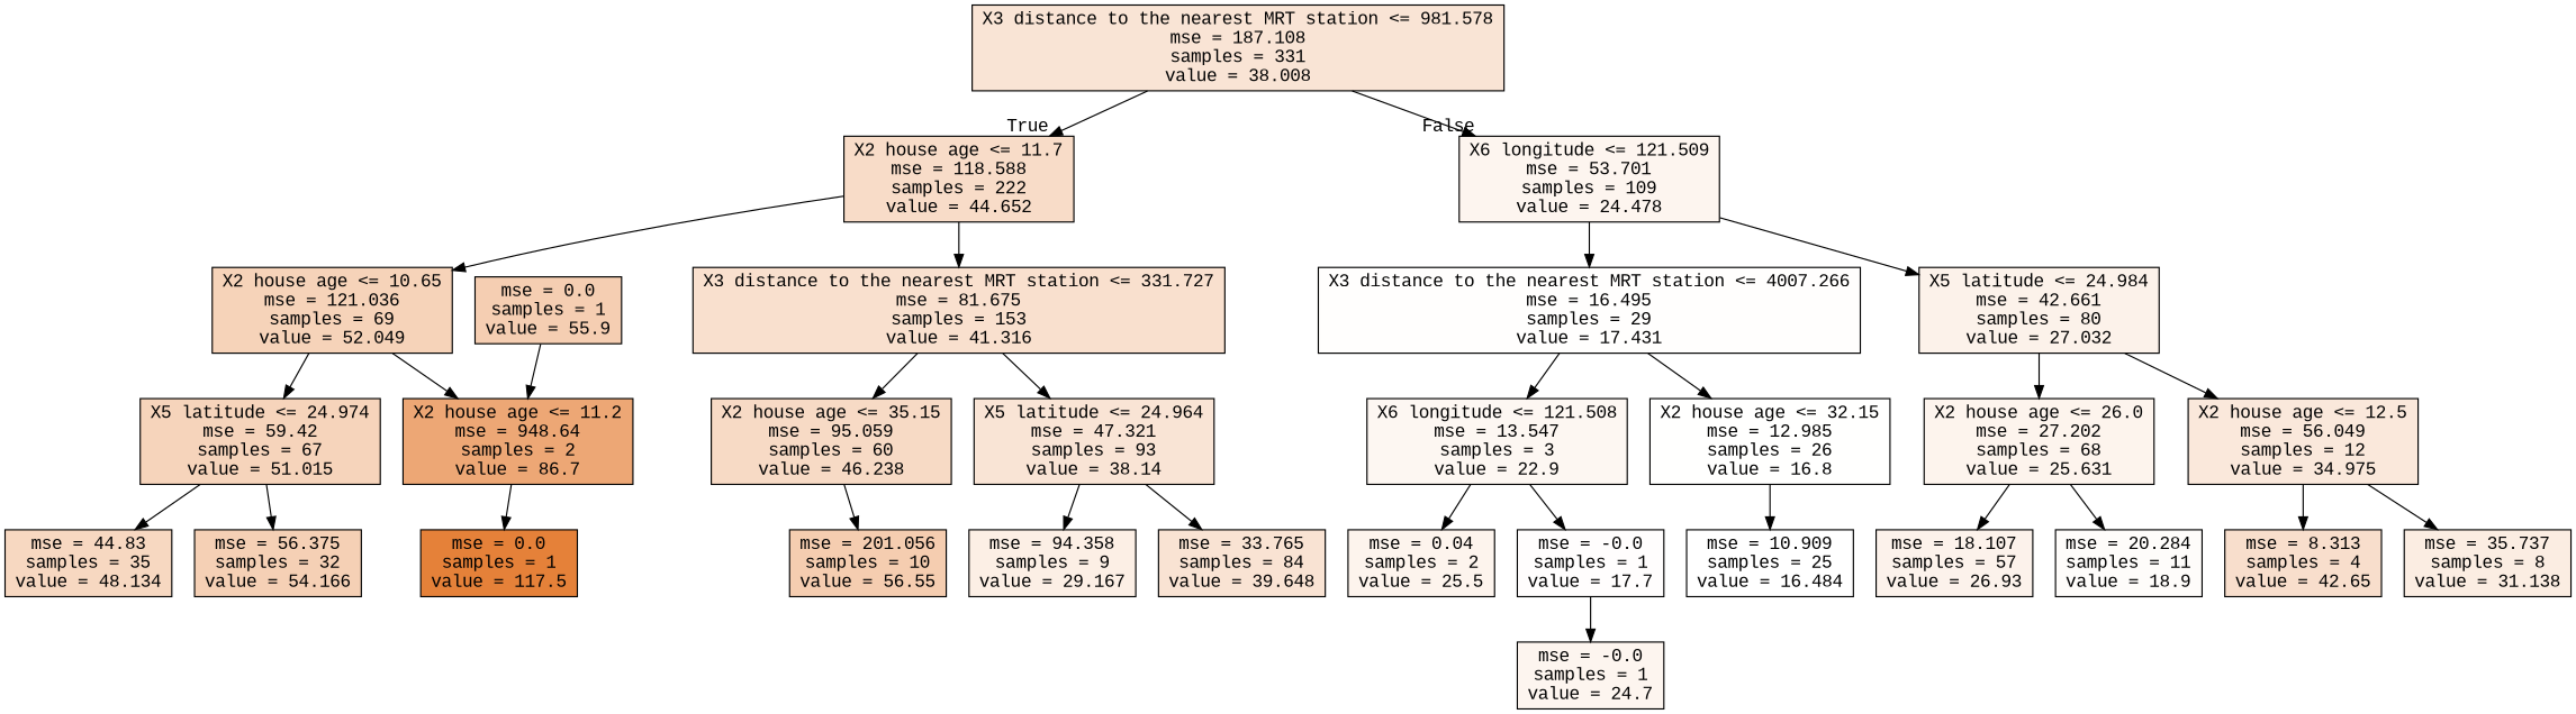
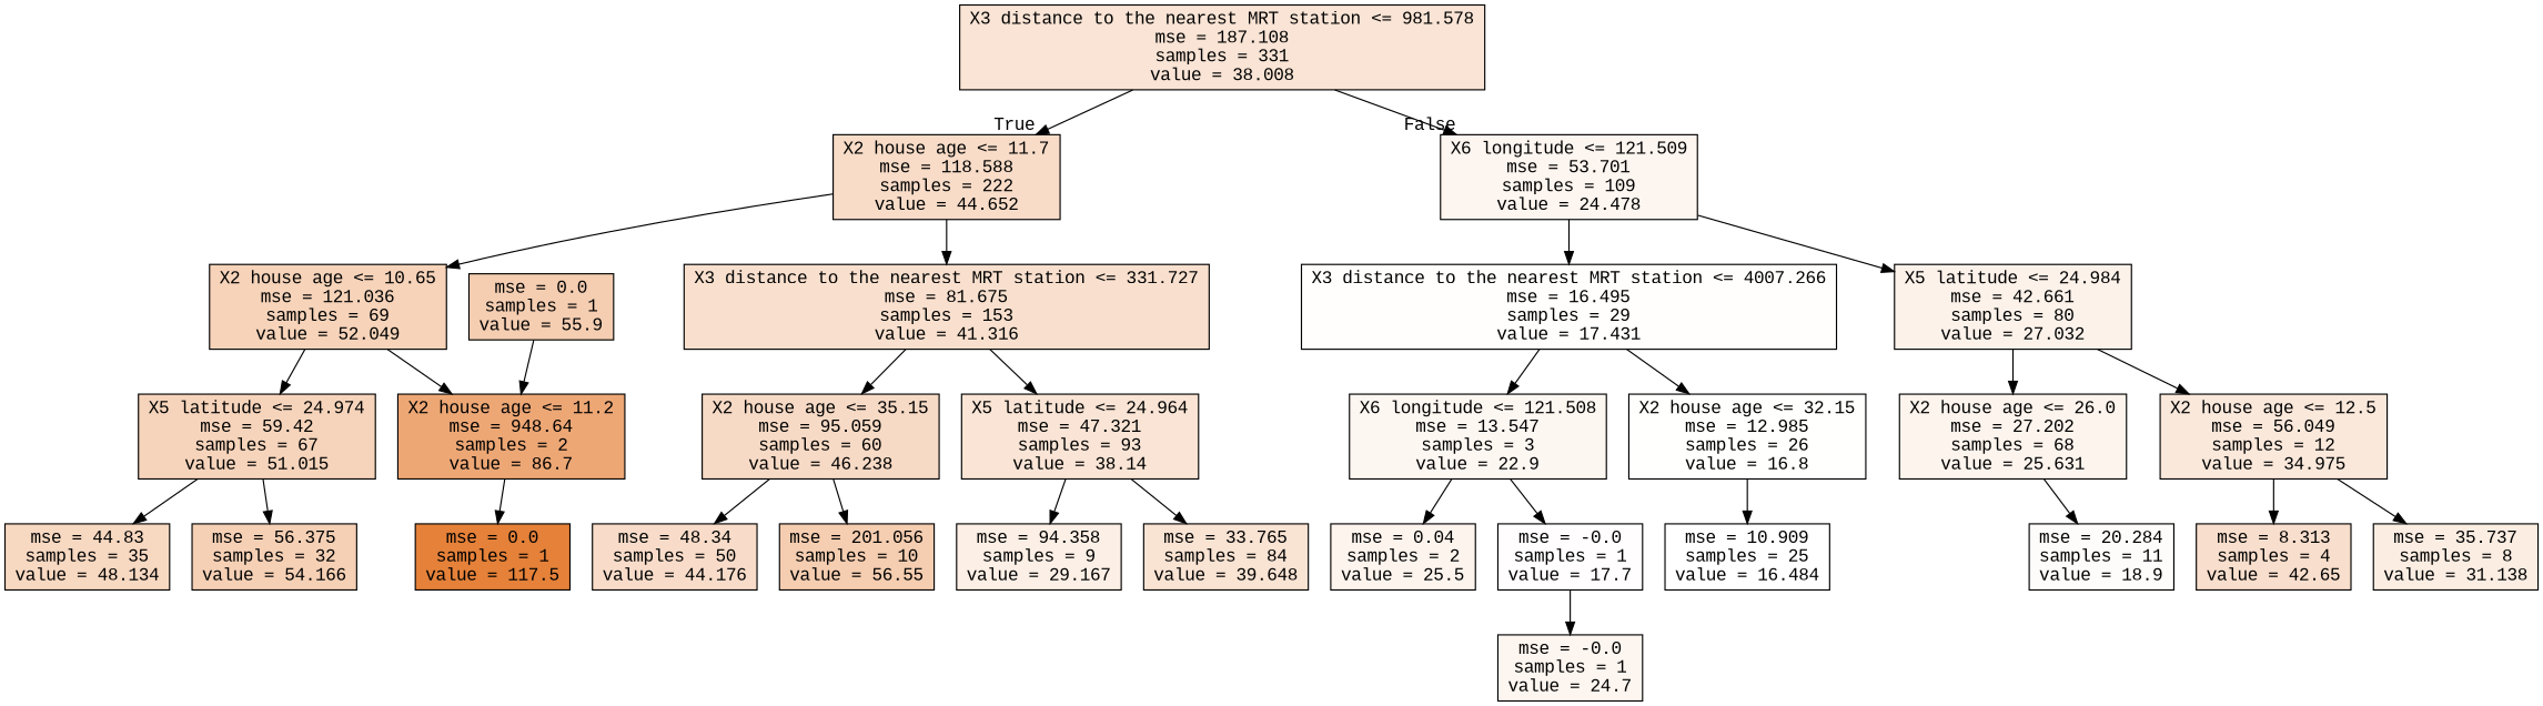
  digraph {
    fontname="Liberation Mono"
    node [color=black fillcolor="#f9e4d5" fontname="Liberation Mono" shape=box style=filled]
    edge [fontname="Liberation Mono"]
    n1 [label="X3 distance to the nearest MRT station <= 981.578\nmse = 187.108\nsamples = 331\nvalue = 38.008"]
    n2 [fillcolor="#f8dcc8" label="X2 house age <= 11.7\nmse = 118.588\nsamples = 222\nvalue = 44.652"]
    n3 [fillcolor="#fdf5ef" label="X6 longitude <= 121.509\nmse = 53.701\nsamples = 109\nvalue = 24.478"]
    n4 [fillcolor="#f6d3b9" label="X2 house age <= 10.65\nmse = 121.036\nsamples = 69\nvalue = 52.049"]
    n5 [fillcolor="#f9e0ce" label="X3 distance to the nearest MRT station <= 331.727\nmse = 81.675\nsamples = 153\nvalue = 41.316"]
    n6 [fillcolor="#fffefd" label="X3 distance to the nearest MRT station <= 4007.266\nmse = 16.495\nsamples = 29\nvalue = 17.431"]
    n7 [fillcolor="#fcf2ea" label="X5 latitude <= 24.984\nmse = 42.661\nsamples = 80\nvalue = 27.032"]
    n8 [fillcolor="#f6d4bb" label="X5 latitude <= 24.974\nmse = 59.42\nsamples = 67\nvalue = 51.015"]
    n9 [fillcolor="#eda775" label="X2 house age <= 11.2\nmse = 948.64\nsamples = 2\nvalue = 86.7"]
    n10 [fillcolor="#f7dac5" label="X2 house age <= 35.15\nmse = 95.059\nsamples = 60\nvalue = 46.238"]
    n11 [label="X5 latitude <= 24.964\nmse = 47.321\nsamples = 93\nvalue = 38.14"]
    n12 [fillcolor="#f7d8c1" label="mse = 44.83\nsamples = 35\nvalue = 48.134"]
    n13 [fillcolor="#f5d0b5" label="mse = 56.375\nsamples = 32\nvalue = 54.166"]
    n14 [fillcolor="#e58139" label="mse = 0.0\nsamples = 1\nvalue = 117.5"]
    n15 [fillcolor="#f5ceb2" label="mse = 0.0\nsamples = 1\nvalue = 55.9"]
+   n16 [fillcolor="#f8dcc9" label="mse = 48.34\nsamples = 50\nvalue = 44.176"]
    n17 [fillcolor="#f5cdb0" label="mse = 201.056\nsamples = 10\nvalue = 56.55"]
    n18 [fillcolor="#fcefe5" label="mse = 94.358\nsamples = 9\nvalue = 29.167"]
    n19 [fillcolor="#f9e3d3" label="mse = 33.765\nsamples = 84\nvalue = 39.648"]
    n20 [fillcolor="#fdf7f2" label="X6 longitude <= 121.508\nmse = 13.547\nsamples = 3\nvalue = 22.9"]
    n21 [fillcolor="#fffffe" label="X2 house age <= 32.15\nmse = 12.985\nsamples = 26\nvalue = 16.8"]
    n22 [fillcolor="#fdf4ed" label="X2 house age <= 26.0\nmse = 27.202\nsamples = 68\nvalue = 25.631"]
    n23 [fillcolor="#fae8db" label="X2 house age <= 12.5\nmse = 56.049\nsamples = 12\nvalue = 34.975"]
    n24 [fillcolor="#fdf4ed" label="mse = 0.04\nsamples = 2\nvalue = 25.5"]
    n25 [fillcolor="#fffdfd" label="mse = -0.0\nsamples = 1\nvalue = 17.7"]
    n26 [fillcolor="#ffffff" label="mse = 10.909\nsamples = 25\nvalue = 16.484"]
    n27 [fillcolor="#fdf5ef" label="mse = -0.0\nsamples = 1\nvalue = 24.7"]
-   n28 [fillcolor="#fcf2eb" label="mse = 18.107\nsamples = 57\nvalue = 26.93"]
    n29 [fillcolor="#fefcfa" label="mse = 20.284\nsamples = 11\nvalue = 18.9"]
    n30 [fillcolor="#f8decc" label="mse = 8.313\nsamples = 4\nvalue = 42.65"]
    n31 [fillcolor="#fbede2" label="mse = 35.737\nsamples = 8\nvalue = 31.138"]
    n1 -> n2 [headlabel=True labelangle=45 labeldistance=2.5]
    n1 -> n3 [headlabel=False labelangle=-45 labeldistance=2.5]
    n2 -> n4
    n2 -> n5
    n3 -> n6
    n3 -> n7
    n4 -> n8
    n4 -> n9
    n5 -> n10
    n5 -> n11
    n6 -> n20
    n6 -> n21
    n7 -> n22
    n7 -> n23
    n8 -> n12
    n8 -> n13
    n9 -> n14
+   n10 -> n16
    n10 -> n17
    n11 -> n18
    n11 -> n19
    n15 -> n9
    n20 -> n24
    n20 -> n25
    n21 -> n26
-   n22 -> n28
    n22 -> n29
    n23 -> n30
    n23 -> n31
    n25 -> n27
  }
